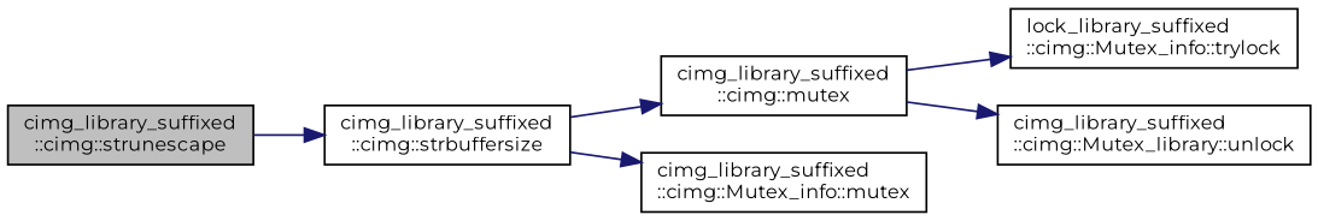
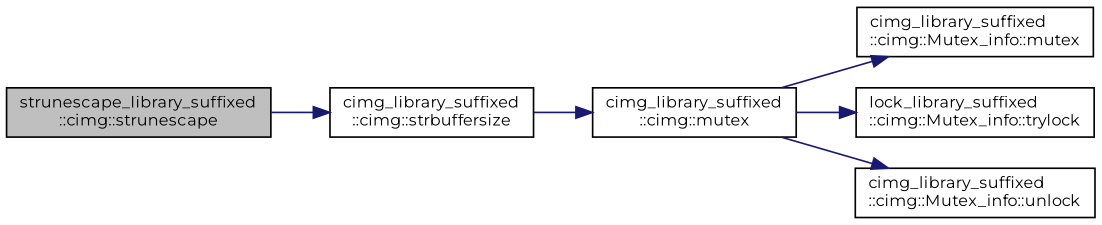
  digraph {
    fontname=Montserrat
    rankdir=LR
    node [color=black fillcolor=white fontname=Montserrat fontsize=10 shape=record style=filled]
    edge [color=midnightblue fontname=Montserrat fontsize=10 labelfontname=Helvetica labelfontsize=10 style=solid]
-   n1 [fillcolor=grey75 fontcolor=black height=0.2 label="cimg_library_suffixed\l::cimg::strunescape" width=0.4]
+   n1 [fillcolor=grey75 fontcolor=black height=0.2 label="strunescape_library_suffixed\l::cimg::strunescape" width=0.4]
    n2 [height=0.2 label="cimg_library_suffixed\l::cimg::strbuffersize" width=0.4]
    n3 [height=0.2 label="cimg_library_suffixed\l::cimg::mutex" width=0.4]
    n4 [height=0.2 label="cimg_library_suffixed\l::cimg::Mutex_info::mutex" width=0.4]
    n5 [height=0.2 label="lock_library_suffixed\l::cimg::Mutex_info::trylock" width=0.4]
-   n6 [height=0.2 label="cimg_library_suffixed\l::cimg::Mutex_library::unlock" width=0.4]
+   n6 [height=0.2 label="cimg_library_suffixed\l::cimg::Mutex_info::unlock" width=0.4]
    n1 -> n2
    n2 -> n3
-   n2 -> n4
+   n3 -> n4
    n3 -> n5
    n3 -> n6
  }
